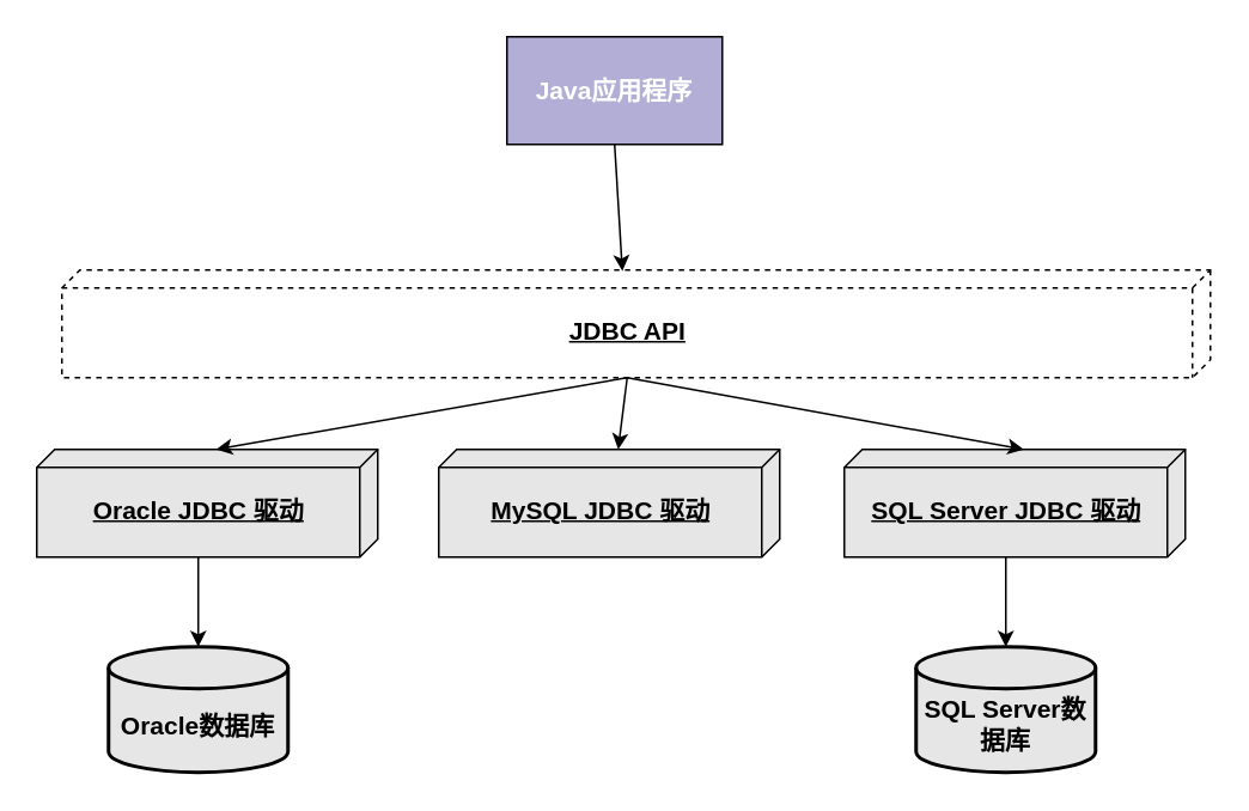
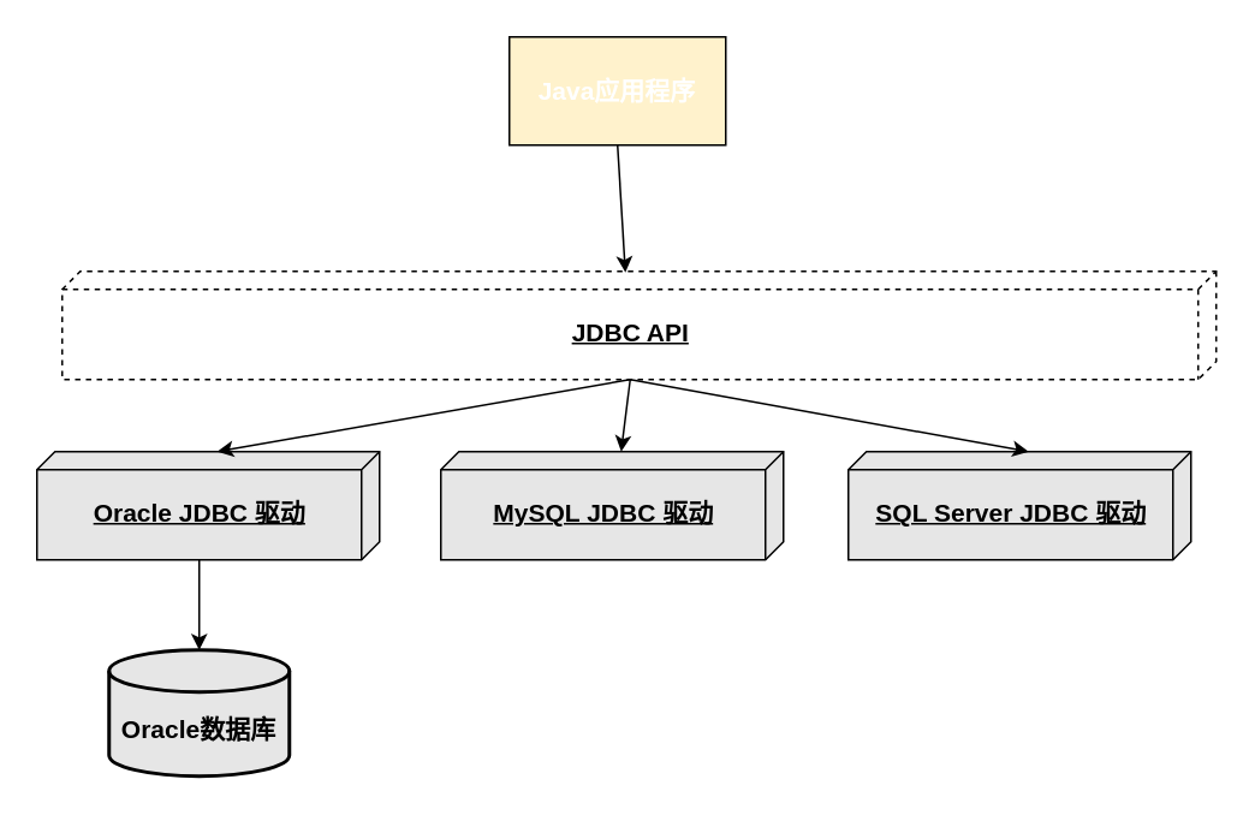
  <mxCell id="0" />
  <mxCell id="1" parent="0" />
  <mxCell id="2" value="&lt;b&gt;&lt;font style=&quot;font-size: 14px&quot;&gt;JDBC API&lt;/font&gt;&lt;/b&gt;" style="verticalAlign=middle;align=center;spacingTop=8;spacingLeft=2;spacingRight=12;shape=cube;size=10;direction=south;fontStyle=4;html=1;dashed=1;" vertex="1" parent="1"><mxGeometry x="34" y="150" width="640" height="60" as="geometry" /></mxCell>
  <mxCell id="3" style="edgeStyle=none;rounded=0;orthogonalLoop=1;jettySize=auto;html=1;exitX=0.5;exitY=1;exitDx=0;exitDy=0;entryX=0.01;entryY=0.512;entryDx=0;entryDy=0;entryPerimeter=0;" edge="1" parent="1" source="4" target="2"><mxGeometry relative="1" as="geometry" /></mxCell>
- <mxCell id="4" value="&lt;b&gt;&lt;font style=&quot;font-size: 14px&quot; color=&quot;#ffffff&quot;&gt;Java应用程序&lt;/font&gt;&lt;/b&gt;" style="rounded=0;whiteSpace=wrap;html=1;align=center;fillColor=#b2aed6;" vertex="1" parent="1"><mxGeometry x="282" y="20" width="120" height="60" as="geometry" /></mxCell>
+ <mxCell id="4" value="&lt;b&gt;&lt;font style=&quot;font-size: 14px&quot; color=&quot;#ffffff&quot;&gt;Java应用程序&lt;/font&gt;&lt;/b&gt;" style="rounded=0;whiteSpace=wrap;html=1;align=center;fillColor=#fff2cc;" vertex="1" parent="1"><mxGeometry x="282" y="20" width="120" height="60" as="geometry" /></mxCell>
  <mxCell id="5" value="&lt;b&gt;&lt;font style=&quot;font-size: 14px&quot;&gt;Oracle JDBC 驱动&lt;/font&gt;&lt;/b&gt;" style="verticalAlign=middle;align=center;spacingTop=8;spacingLeft=2;spacingRight=12;shape=cube;size=10;direction=south;fontStyle=4;html=1;fillColor=#E6E6E6;" vertex="1" parent="1"><mxGeometry y="250" width="190" height="60" as="geometry" x="20" /></mxCell>
  <mxCell id="6" style="edgeStyle=none;rounded=0;orthogonalLoop=1;jettySize=auto;html=1;exitX=0;exitY=0;exitDx=60;exitDy=325;exitPerimeter=0;entryX=0;entryY=0;entryDx=0;entryDy=90;entryPerimeter=0;" edge="1" parent="1" source="2" target="5"><mxGeometry relative="1" as="geometry" /></mxCell>
  <mxCell id="7" value="&lt;b&gt;&lt;font style=&quot;font-size: 14px&quot;&gt;MySQL JDBC 驱动&lt;/font&gt;&lt;/b&gt;" style="verticalAlign=middle;align=center;spacingTop=8;spacingLeft=2;spacingRight=12;shape=cube;size=10;direction=south;fontStyle=4;html=1;fillColor=#E6E6E6;" vertex="1" parent="1"><mxGeometry x="244" y="250" width="190" height="60" as="geometry" /></mxCell>
  <mxCell id="8" style="edgeStyle=none;rounded=0;orthogonalLoop=1;jettySize=auto;html=1;exitX=0;exitY=0;exitDx=60;exitDy=325;exitPerimeter=0;entryX=0;entryY=0;entryDx=0;entryDy=90;entryPerimeter=0;" edge="1" parent="1" source="2" target="7"><mxGeometry relative="1" as="geometry"><mxPoint x="350" y="250" as="targetPoint" /></mxGeometry></mxCell>
  <mxCell id="9" value="&lt;b&gt;&lt;font style=&quot;font-size: 14px&quot;&gt;SQL Server JDBC 驱动&lt;/font&gt;&lt;/b&gt;" style="verticalAlign=middle;align=center;spacingTop=8;spacingLeft=2;spacingRight=12;shape=cube;size=10;direction=south;fontStyle=4;html=1;fillColor=#E6E6E6;" vertex="1" parent="1"><mxGeometry x="470" y="250" width="190" height="60" as="geometry" /></mxCell>
  <mxCell id="10" style="edgeStyle=none;rounded=0;orthogonalLoop=1;jettySize=auto;html=1;exitX=0;exitY=0;exitDx=60;exitDy=325;exitPerimeter=0;entryX=0;entryY=0;entryDx=0;entryDy=90;entryPerimeter=0;" edge="1" parent="1" source="2" target="9"><mxGeometry relative="1" as="geometry" /></mxCell>
  <mxCell id="11" value="&lt;b&gt;&lt;font style=&quot;font-size: 14px&quot;&gt;&lt;br&gt;Oracle数据库&lt;/font&gt;&lt;/b&gt;" style="strokeWidth=2;html=1;shape=mxgraph.flowchart.database;whiteSpace=wrap;fillColor=#E6E6E6;align=center;verticalAlign=middle;" vertex="1" parent="1"><mxGeometry x="60" y="360" width="100" height="70" as="geometry" /></mxCell>
  <mxCell id="12" style="edgeStyle=orthogonalEdgeStyle;rounded=0;orthogonalLoop=1;jettySize=auto;html=1;exitX=0;exitY=0;exitDx=60;exitDy=100;exitPerimeter=0;" edge="1" parent="1" source="5" target="11"><mxGeometry relative="1" as="geometry" /></mxCell>
- <mxCell id="13" value="&lt;b&gt;&lt;font style=&quot;font-size: 14px&quot;&gt;&lt;br&gt;SQL Server数据库&lt;/font&gt;&lt;/b&gt;" style="strokeWidth=2;html=1;shape=mxgraph.flowchart.database;whiteSpace=wrap;fillColor=#E6E6E6;align=center;verticalAlign=middle;" vertex="1" parent="1"><mxGeometry x="510" y="360" width="100" height="70" as="geometry" /></mxCell>
- <mxCell id="14" style="edgeStyle=orthogonalEdgeStyle;rounded=0;orthogonalLoop=1;jettySize=auto;html=1;exitX=0;exitY=0;exitDx=60;exitDy=100;exitPerimeter=0;" edge="1" parent="1" source="9" target="13"><mxGeometry relative="1" as="geometry" /></mxCell>
